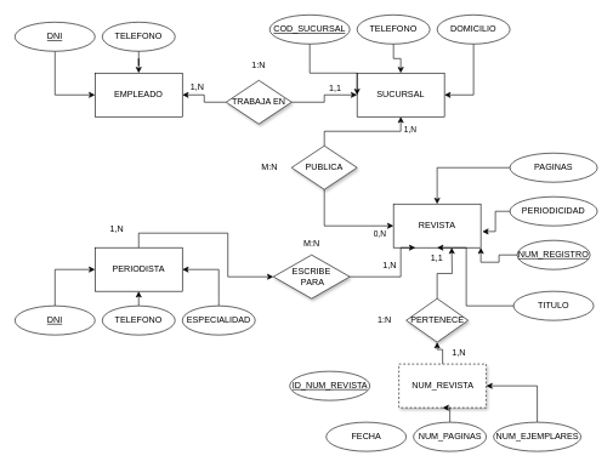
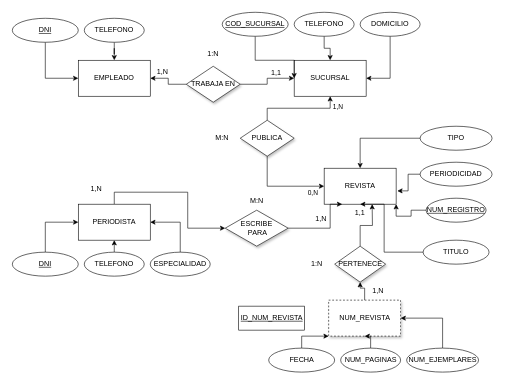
  <mxCell id="0" />
  <mxCell id="1" parent="0" />
  <mxCell id="2" value="EMPLEADO" style="rounded=0;whiteSpace=wrap;html=1;" vertex="1" parent="1"><mxGeometry x="130" y="100" width="120" height="60" as="geometry" /></mxCell>
  <mxCell id="3" value="SUCURSAL" style="rounded=0;whiteSpace=wrap;html=1;" vertex="1" parent="1"><mxGeometry x="490" y="100" width="120" height="60" as="geometry" /></mxCell>
  <mxCell id="4" style="edgeStyle=orthogonalEdgeStyle;rounded=0;orthogonalLoop=1;jettySize=auto;html=1;exitX=0.5;exitY=0;exitDx=0;exitDy=0;entryX=0;entryY=0.5;entryDx=0;entryDy=0;" edge="1" parent="1" source="5" target="53"><mxGeometry relative="1" as="geometry" /></mxCell>
  <mxCell id="5" value="PERIODISTA" style="rounded=0;whiteSpace=wrap;html=1;" vertex="1" parent="1"><mxGeometry x="130" y="340" width="120" height="60" as="geometry" /></mxCell>
  <mxCell id="6" value="REVISTA" style="rounded=0;whiteSpace=wrap;html=1;" vertex="1" parent="1"><mxGeometry x="540" y="280" width="120" height="60" as="geometry" /></mxCell>
  <mxCell id="7" style="edgeStyle=orthogonalEdgeStyle;rounded=0;orthogonalLoop=1;jettySize=auto;html=1;exitX=0.5;exitY=1;exitDx=0;exitDy=0;entryX=0;entryY=0.5;entryDx=0;entryDy=0;" edge="1" parent="1" source="8" target="3"><mxGeometry relative="1" as="geometry"><Array as="points"><mxPoint x="425" y="100" /><mxPoint x="490" y="100" /></Array></mxGeometry></mxCell>
  <mxCell id="8" value="&lt;u&gt;COD_SUCURSAL&lt;/u&gt;" style="ellipse;whiteSpace=wrap;html=1;" vertex="1" parent="1"><mxGeometry x="370" y="20" width="110" height="40" as="geometry" /></mxCell>
  <mxCell id="9" value="" style="edgeStyle=orthogonalEdgeStyle;rounded=0;orthogonalLoop=1;jettySize=auto;html=1;" edge="1" parent="1" source="10" target="3"><mxGeometry relative="1" as="geometry" /></mxCell>
  <mxCell id="10" value="TELEFONO" style="ellipse;whiteSpace=wrap;html=1;" vertex="1" parent="1"><mxGeometry x="490" y="20" width="100" height="40" as="geometry" /></mxCell>
  <mxCell id="11" style="edgeStyle=orthogonalEdgeStyle;rounded=0;orthogonalLoop=1;jettySize=auto;html=1;exitX=0.5;exitY=1;exitDx=0;exitDy=0;entryX=1;entryY=0.5;entryDx=0;entryDy=0;" edge="1" parent="1" source="12" target="3"><mxGeometry relative="1" as="geometry" /></mxCell>
  <mxCell id="12" value="DOMICILIO" style="ellipse;whiteSpace=wrap;html=1;" vertex="1" parent="1"><mxGeometry x="600" y="20" width="100" height="40" as="geometry" /></mxCell>
  <mxCell id="13" style="edgeStyle=orthogonalEdgeStyle;rounded=0;orthogonalLoop=1;jettySize=auto;html=1;exitX=0.5;exitY=1;exitDx=0;exitDy=0;entryX=0;entryY=0.5;entryDx=0;entryDy=0;" edge="1" parent="1" source="14" target="2"><mxGeometry relative="1" as="geometry" /></mxCell>
  <mxCell id="14" value="&lt;u&gt;DNI&lt;/u&gt;" style="ellipse;whiteSpace=wrap;html=1;" vertex="1" parent="1"><mxGeometry x="20" y="30" width="110" height="40" as="geometry" /></mxCell>
  <mxCell id="15" value="" style="edgeStyle=orthogonalEdgeStyle;rounded=0;orthogonalLoop=1;jettySize=auto;html=1;" edge="1" parent="1" source="16" target="2"><mxGeometry relative="1" as="geometry" /></mxCell>
  <mxCell id="16" value="TELEFONO" style="ellipse;whiteSpace=wrap;html=1;" vertex="1" parent="1"><mxGeometry x="140" y="30" width="100" height="40" as="geometry" /></mxCell>
  <mxCell id="17" style="edgeStyle=orthogonalEdgeStyle;rounded=0;orthogonalLoop=1;jettySize=auto;html=1;exitX=0.5;exitY=0;exitDx=0;exitDy=0;entryX=0;entryY=0.5;entryDx=0;entryDy=0;" edge="1" parent="1" source="18" target="5"><mxGeometry relative="1" as="geometry" /></mxCell>
  <mxCell id="18" value="&lt;u&gt;DNI&lt;/u&gt;" style="ellipse;whiteSpace=wrap;html=1;" vertex="1" parent="1"><mxGeometry x="20" y="420" width="110" height="40" as="geometry" /></mxCell>
  <mxCell id="19" style="edgeStyle=orthogonalEdgeStyle;rounded=0;orthogonalLoop=1;jettySize=auto;html=1;exitX=0.5;exitY=0;exitDx=0;exitDy=0;entryX=0.5;entryY=1;entryDx=0;entryDy=0;" edge="1" parent="1" source="20" target="5"><mxGeometry relative="1" as="geometry" /></mxCell>
  <mxCell id="20" value="TELEFONO" style="ellipse;whiteSpace=wrap;html=1;" vertex="1" parent="1"><mxGeometry x="140" y="420" width="100" height="40" as="geometry" /></mxCell>
  <mxCell id="21" style="edgeStyle=orthogonalEdgeStyle;rounded=0;orthogonalLoop=1;jettySize=auto;html=1;exitX=0.5;exitY=0;exitDx=0;exitDy=0;entryX=1;entryY=0.5;entryDx=0;entryDy=0;" edge="1" parent="1" source="22" target="5"><mxGeometry relative="1" as="geometry" /></mxCell>
  <mxCell id="22" value="ESPECIALIDAD" style="ellipse;whiteSpace=wrap;html=1;" vertex="1" parent="1"><mxGeometry x="250" y="420" width="100" height="40" as="geometry" /></mxCell>
  <mxCell id="23" style="edgeStyle=orthogonalEdgeStyle;rounded=0;orthogonalLoop=1;jettySize=auto;html=1;exitX=0;exitY=0.5;exitDx=0;exitDy=0;entryX=0.5;entryY=1;entryDx=0;entryDy=0;" edge="1" parent="1" source="24" target="6"><mxGeometry relative="1" as="geometry"><Array as="points"><mxPoint x="640" y="420" /><mxPoint x="640" y="340" /></Array></mxGeometry></mxCell>
  <mxCell id="24" value="TITULO" style="ellipse;whiteSpace=wrap;html=1;" vertex="1" parent="1"><mxGeometry x="705" y="400" width="110" height="40" as="geometry" /></mxCell>
  <mxCell id="25" style="edgeStyle=orthogonalEdgeStyle;rounded=0;orthogonalLoop=1;jettySize=auto;html=1;exitX=0;exitY=0.5;exitDx=0;exitDy=0;entryX=1;entryY=1;entryDx=0;entryDy=0;" edge="1" parent="1" source="26" target="6"><mxGeometry relative="1" as="geometry" /></mxCell>
  <mxCell id="26" value="&lt;u&gt;NUM_REGISTRO&lt;/u&gt;" style="ellipse;whiteSpace=wrap;html=1;" vertex="1" parent="1"><mxGeometry x="710" y="330" width="100" height="40" as="geometry" /></mxCell>
  <mxCell id="27" style="edgeStyle=orthogonalEdgeStyle;rounded=0;orthogonalLoop=1;jettySize=auto;html=1;exitX=0;exitY=0.5;exitDx=0;exitDy=0;entryX=1.017;entryY=0.63;entryDx=0;entryDy=0;entryPerimeter=0;" edge="1" parent="1" source="28" target="6"><mxGeometry relative="1" as="geometry" /></mxCell>
  <mxCell id="28" value="PERIODICIDAD" style="ellipse;whiteSpace=wrap;html=1;" vertex="1" parent="1"><mxGeometry x="700" y="270" width="120" height="40" as="geometry" /></mxCell>
  <mxCell id="29" value="" style="edgeStyle=orthogonalEdgeStyle;rounded=0;orthogonalLoop=1;jettySize=auto;html=1;" edge="1" parent="1" source="30" target="58"><mxGeometry relative="1" as="geometry" /></mxCell>
  <mxCell id="30" value="NUM_REVISTA" style="rounded=0;whiteSpace=wrap;html=1;shadow=1;dashed=1;" vertex="1" parent="1"><mxGeometry x="547.5" y="500" width="120" height="60" as="geometry" /></mxCell>
+ <mxCell id="31" style="edgeStyle=orthogonalEdgeStyle;rounded=0;orthogonalLoop=1;jettySize=auto;html=1;exitX=0.5;exitY=0;exitDx=0;exitDy=0;entryX=0;entryY=1;entryDx=0;entryDy=0;" edge="1" parent="1" source="32" target="30"><mxGeometry relative="1" as="geometry" /></mxCell>
  <mxCell id="32" value="FECHA" style="ellipse;whiteSpace=wrap;html=1;" vertex="1" parent="1"><mxGeometry x="447.5" y="580" width="110" height="40" as="geometry" /></mxCell>
  <mxCell id="33" style="edgeStyle=orthogonalEdgeStyle;rounded=0;orthogonalLoop=1;jettySize=auto;html=1;exitX=0.5;exitY=0;exitDx=0;exitDy=0;" edge="1" parent="1" source="34" target="30"><mxGeometry relative="1" as="geometry" /></mxCell>
  <mxCell id="34" value="NUM_PAGINAS" style="ellipse;whiteSpace=wrap;html=1;" vertex="1" parent="1"><mxGeometry x="567.5" y="580" width="100" height="40" as="geometry" /></mxCell>
  <mxCell id="35" style="edgeStyle=orthogonalEdgeStyle;rounded=0;orthogonalLoop=1;jettySize=auto;html=1;exitX=0.5;exitY=0;exitDx=0;exitDy=0;entryX=1;entryY=0.5;entryDx=0;entryDy=0;" edge="1" parent="1" source="36" target="30"><mxGeometry relative="1" as="geometry" /></mxCell>
  <mxCell id="36" value="NUM_EJEMPLARES" style="ellipse;whiteSpace=wrap;html=1;" vertex="1" parent="1"><mxGeometry x="677.5" y="580" width="120" height="40" as="geometry" /></mxCell>
  <mxCell id="37" style="edgeStyle=orthogonalEdgeStyle;rounded=0;orthogonalLoop=1;jettySize=auto;html=1;exitX=0;exitY=0.5;exitDx=0;exitDy=0;entryX=0.5;entryY=0;entryDx=0;entryDy=0;" edge="1" parent="1" source="38" target="6"><mxGeometry relative="1" as="geometry" /></mxCell>
- <mxCell id="38" value="PAGINAS" style="ellipse;whiteSpace=wrap;html=1;" vertex="1" parent="1"><mxGeometry x="700" y="210" width="120" height="40" as="geometry" /></mxCell>
- <mxCell id="39" value="&lt;u&gt;ID_NUM_REVISTA&lt;/u&gt;" style="ellipse;whiteSpace=wrap;html=1;" vertex="1" parent="1"><mxGeometry x="397.5" y="510" width="110" height="40" as="geometry" /></mxCell>
+ <mxCell id="38" value="TIPO" style="ellipse;whiteSpace=wrap;html=1;" vertex="1" parent="1"><mxGeometry x="700" y="210" width="120" height="40" as="geometry" /></mxCell>
+ <mxCell id="39" value="&lt;u&gt;ID_NUM_REVISTA&lt;/u&gt;" style="whiteSpace=wrap;html=1;rounded=0;" vertex="1" parent="1"><mxGeometry x="397.5" y="510" width="110" height="40" as="geometry" /></mxCell>
  <mxCell id="40" value="" style="edgeStyle=orthogonalEdgeStyle;rounded=0;orthogonalLoop=1;jettySize=auto;html=1;" edge="1" parent="1" source="42" target="3"><mxGeometry relative="1" as="geometry" /></mxCell>
  <mxCell id="41" value="" style="edgeStyle=orthogonalEdgeStyle;rounded=0;orthogonalLoop=1;jettySize=auto;html=1;" edge="1" parent="1" source="42" target="2"><mxGeometry relative="1" as="geometry" /></mxCell>
  <mxCell id="42" value="TRABAJA EN" style="rhombus;whiteSpace=wrap;html=1;shadow=1;" vertex="1" parent="1"><mxGeometry x="310" y="110" width="90" height="60" as="geometry" /></mxCell>
  <mxCell id="43" value="1,N" style="text;html=1;align=center;verticalAlign=middle;resizable=0;points=[];autosize=1;strokeColor=none;fillColor=none;" vertex="1" parent="1"><mxGeometry x="250" y="105" width="40" height="30" as="geometry" /></mxCell>
  <mxCell id="44" value="1,1" style="text;html=1;strokeColor=none;fillColor=none;align=center;verticalAlign=middle;whiteSpace=wrap;rounded=0;shadow=1;" vertex="1" parent="1"><mxGeometry x="430" y="106" width="60" height="30" as="geometry" /></mxCell>
  <mxCell id="45" value="1:N" style="text;html=1;strokeColor=none;fillColor=none;align=center;verticalAlign=middle;whiteSpace=wrap;rounded=0;shadow=1;" vertex="1" parent="1"><mxGeometry x="325" y="75" width="60" height="30" as="geometry" /></mxCell>
  <mxCell id="46" style="edgeStyle=orthogonalEdgeStyle;rounded=0;orthogonalLoop=1;jettySize=auto;html=1;exitX=0.5;exitY=0;exitDx=0;exitDy=0;entryX=0.5;entryY=1;entryDx=0;entryDy=0;" edge="1" parent="1" source="49" target="3"><mxGeometry relative="1" as="geometry" /></mxCell>
  <mxCell id="47" style="edgeStyle=orthogonalEdgeStyle;rounded=0;orthogonalLoop=1;jettySize=auto;html=1;exitX=0.5;exitY=1;exitDx=0;exitDy=0;entryX=0;entryY=0.5;entryDx=0;entryDy=0;" edge="1" parent="1" source="49" target="6"><mxGeometry relative="1" as="geometry" /></mxCell>
  <mxCell id="48" value="0,N" style="edgeLabel;html=1;align=center;verticalAlign=middle;resizable=0;points=[];" vertex="1" connectable="0" parent="47"><mxGeometry x="0.826" y="-2" relative="1" as="geometry"><mxPoint x="-7" y="8" as="offset" /></mxGeometry></mxCell>
  <mxCell id="49" value="PUBLICA" style="rhombus;whiteSpace=wrap;html=1;shadow=1;" vertex="1" parent="1"><mxGeometry x="400" y="200" width="90" height="60" as="geometry" /></mxCell>
  <mxCell id="50" value="1,N" style="edgeLabel;html=1;align=center;verticalAlign=middle;resizable=0;points=[];" vertex="1" connectable="0" parent="1"><mxGeometry x="520" y="340" as="geometry"><mxPoint x="42" y="-164" as="offset" /></mxGeometry></mxCell>
  <mxCell id="51" value="M:N" style="text;html=1;strokeColor=none;fillColor=none;align=center;verticalAlign=middle;whiteSpace=wrap;rounded=0;shadow=1;" vertex="1" parent="1"><mxGeometry x="340" y="215" width="60" height="30" as="geometry" /></mxCell>
  <mxCell id="52" style="edgeStyle=orthogonalEdgeStyle;rounded=0;orthogonalLoop=1;jettySize=auto;html=1;exitX=1;exitY=0.5;exitDx=0;exitDy=0;entryX=0.25;entryY=1;entryDx=0;entryDy=0;" edge="1" parent="1" source="53" target="6"><mxGeometry relative="1" as="geometry"><Array as="points"><mxPoint x="550" y="380" /><mxPoint x="550" y="340" /></Array></mxGeometry></mxCell>
  <mxCell id="53" value="ESCRIBE&lt;br&gt;&amp;nbsp;PARA" style="rhombus;whiteSpace=wrap;html=1;shadow=1;" vertex="1" parent="1"><mxGeometry x="375" y="350" width="105" height="60" as="geometry" /></mxCell>
  <mxCell id="54" value="1,N" style="text;html=1;strokeColor=none;fillColor=none;align=center;verticalAlign=middle;whiteSpace=wrap;rounded=0;shadow=1;" vertex="1" parent="1"><mxGeometry x="505" y="350" width="60" height="30" as="geometry" /></mxCell>
  <mxCell id="55" value="1,N" style="text;html=1;strokeColor=none;fillColor=none;align=center;verticalAlign=middle;whiteSpace=wrap;rounded=0;shadow=1;" vertex="1" parent="1"><mxGeometry x="130" y="300" width="60" height="30" as="geometry" /></mxCell>
  <mxCell id="56" value="M:N" style="text;html=1;strokeColor=none;fillColor=none;align=center;verticalAlign=middle;whiteSpace=wrap;rounded=0;shadow=1;" vertex="1" parent="1"><mxGeometry x="397.5" y="320" width="60" height="30" as="geometry" /></mxCell>
  <mxCell id="57" style="edgeStyle=orthogonalEdgeStyle;rounded=0;orthogonalLoop=1;jettySize=auto;html=1;exitX=0.5;exitY=0;exitDx=0;exitDy=0;" edge="1" parent="1" source="58"><mxGeometry relative="1" as="geometry"><mxPoint x="620" y="340" as="targetPoint" /></mxGeometry></mxCell>
  <mxCell id="58" value="PERTENECE" style="rhombus;whiteSpace=wrap;html=1;shadow=1;" vertex="1" parent="1"><mxGeometry x="557.5" y="410" width="85" height="60" as="geometry" /></mxCell>
  <mxCell id="59" value="1,N" style="text;html=1;strokeColor=none;fillColor=none;align=center;verticalAlign=middle;whiteSpace=wrap;rounded=0;shadow=1;" vertex="1" parent="1"><mxGeometry x="600" y="470" width="60" height="30" as="geometry" /></mxCell>
  <mxCell id="60" value="1,1" style="text;html=1;strokeColor=none;fillColor=none;align=center;verticalAlign=middle;whiteSpace=wrap;rounded=0;shadow=1;" vertex="1" parent="1"><mxGeometry x="570" y="340" width="60" height="30" as="geometry" /></mxCell>
  <mxCell id="61" value="1:N" style="text;html=1;strokeColor=none;fillColor=none;align=center;verticalAlign=middle;whiteSpace=wrap;rounded=0;shadow=1;" vertex="1" parent="1"><mxGeometry x="497.5" y="425" width="60" height="30" as="geometry" /></mxCell>
